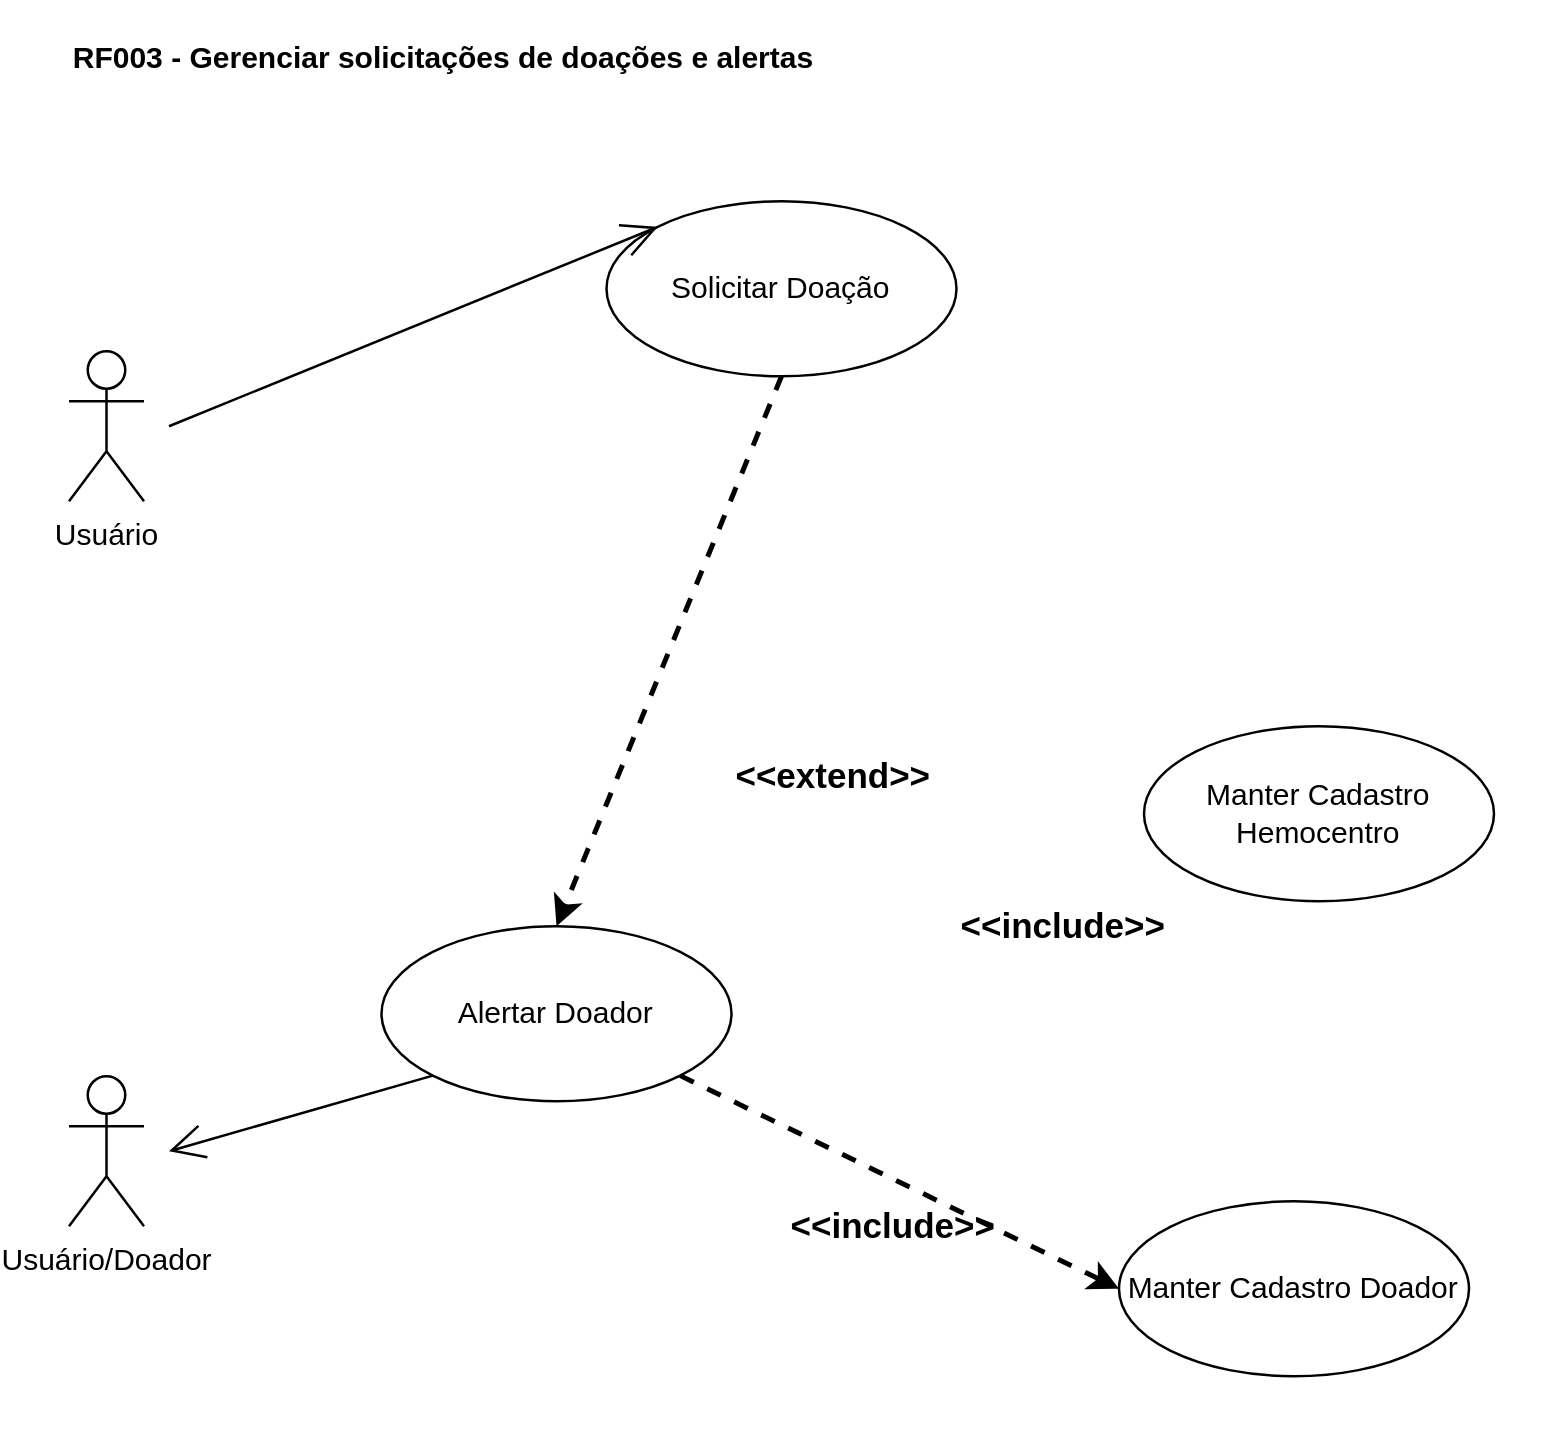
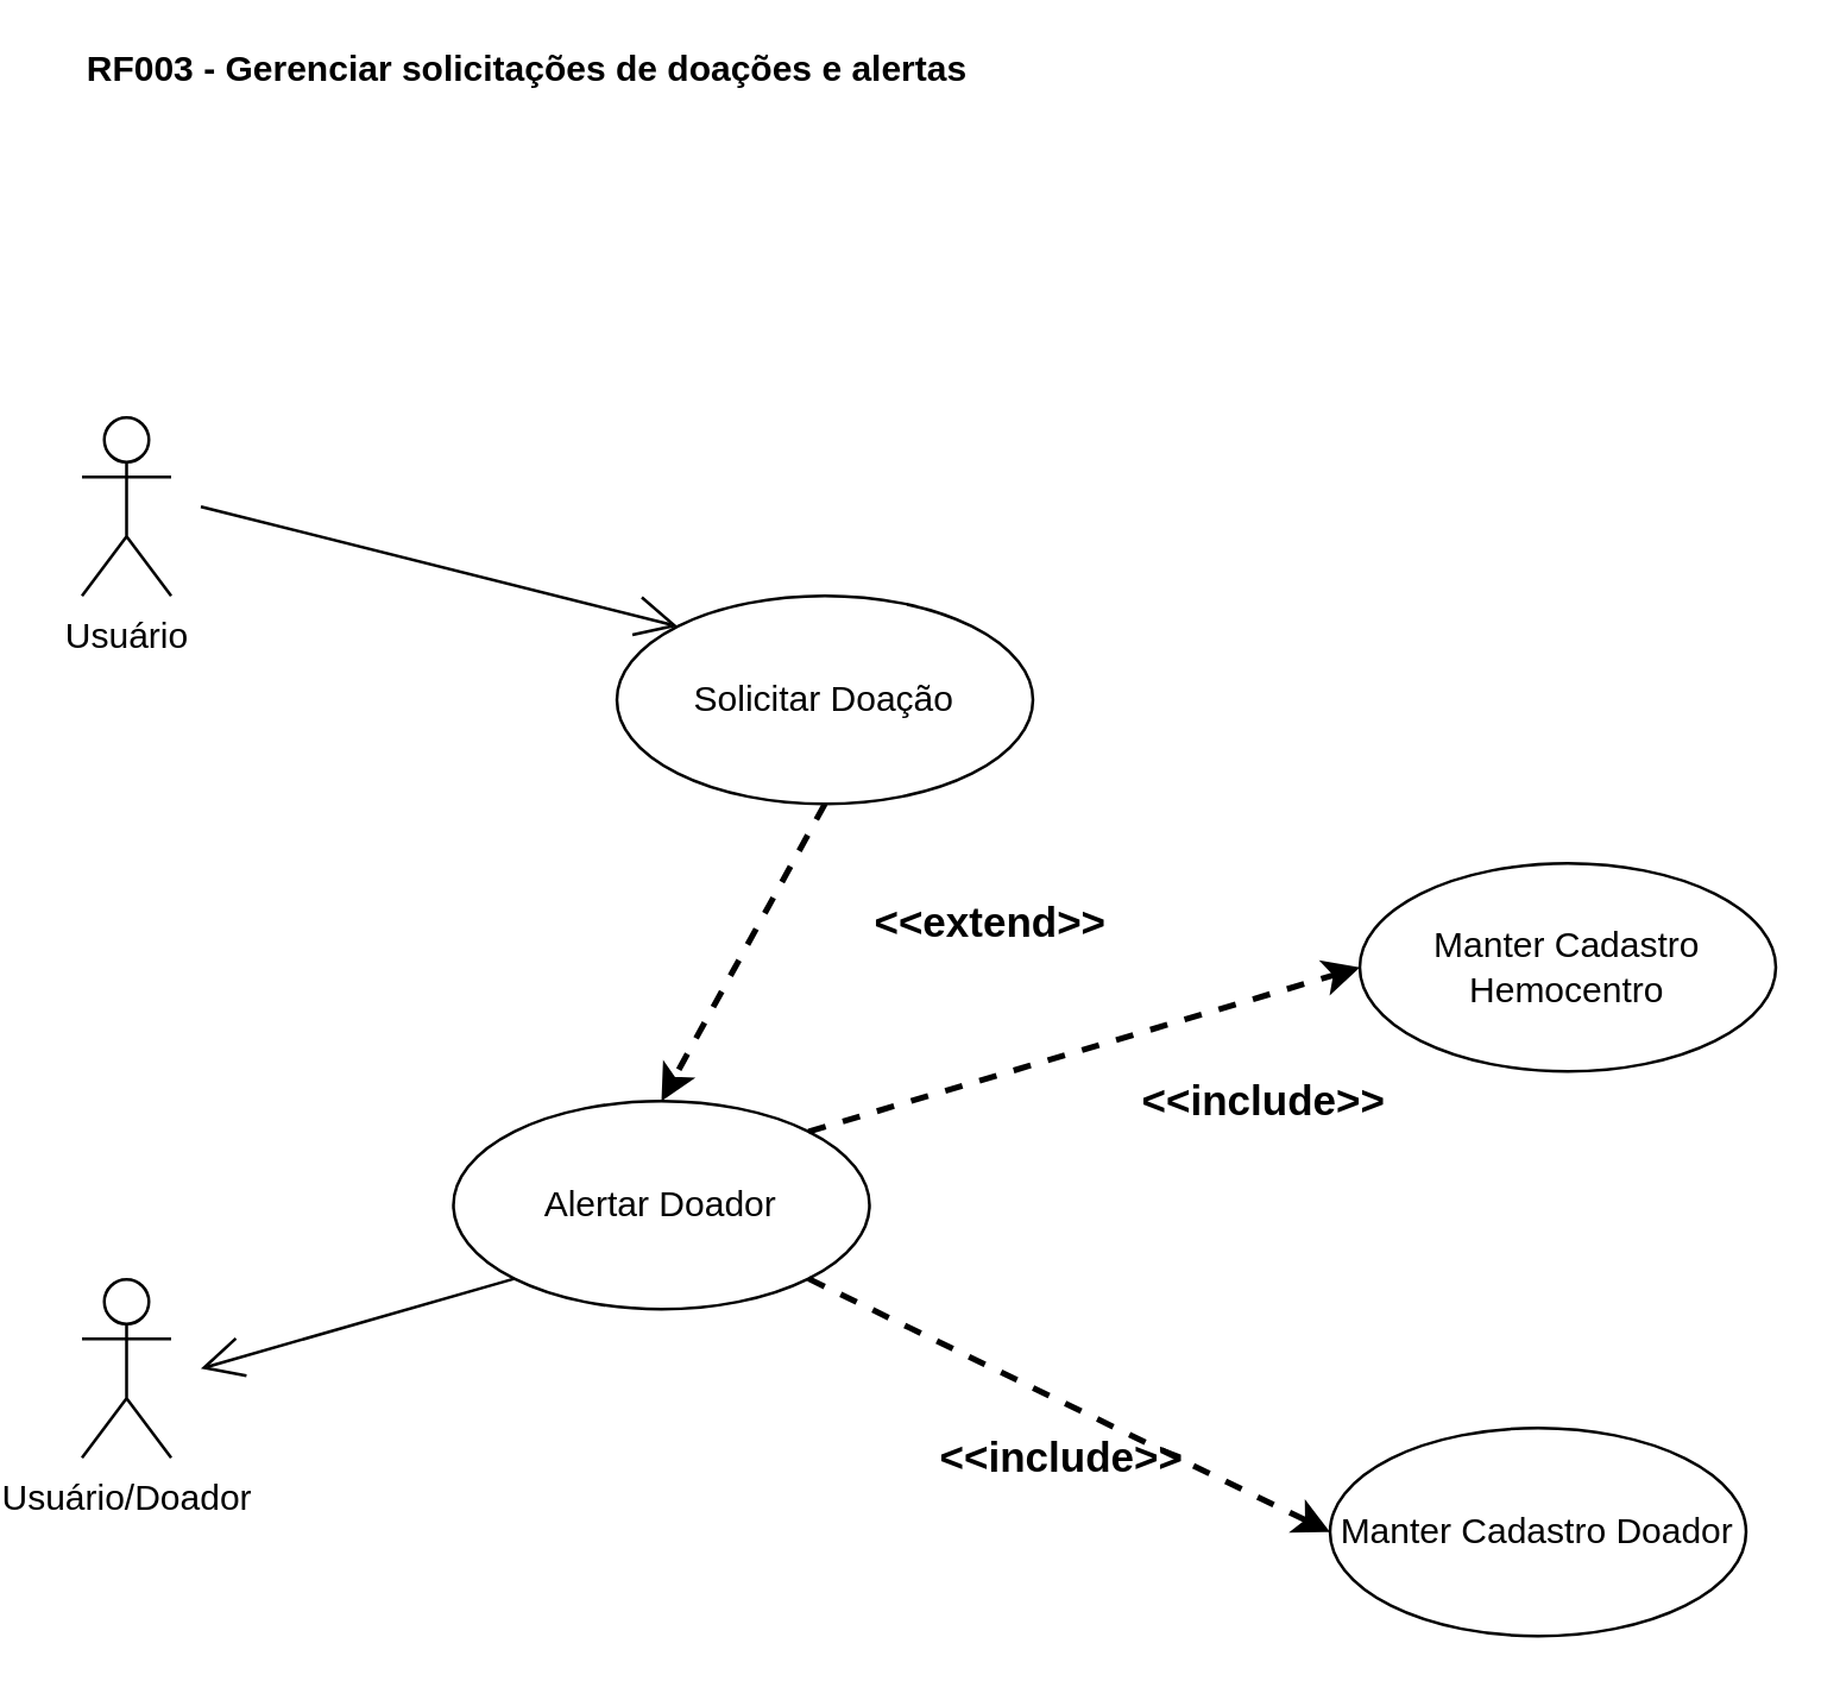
  <mxCell id="0" />
  <mxCell id="1" parent="0" />
  <mxCell id="2" value="Usuário" style="shape=umlActor;verticalLabelPosition=bottom;labelBackgroundColor=#ffffff;verticalAlign=top;html=1;" parent="1" vertex="1"><mxGeometry x="20" y="140" width="30" height="60" as="geometry" /></mxCell>
- <mxCell id="3" value="Solicitar Doação" style="ellipse;whiteSpace=wrap;html=1;" parent="1" vertex="1"><mxGeometry x="235" y="80" width="140" height="70" as="geometry" /></mxCell>
+ <mxCell id="3" value="Solicitar Doação" style="ellipse;whiteSpace=wrap;html=1;" parent="1" vertex="1"><mxGeometry x="200" y="200" width="140" height="70" as="geometry" /></mxCell>
  <mxCell id="4" value="&lt;b&gt;RF003 -&amp;nbsp;&lt;/b&gt;&lt;font style=&quot;font-size: 12px&quot;&gt;&lt;b&gt;&lt;font style=&quot;background-color: transparent ; font-size: 12px&quot;&gt;G&lt;/font&gt;&lt;font style=&quot;background-color: transparent ; font-size: 12px&quot;&gt;erenciar solicitações de doações e alertas&lt;/font&gt;&lt;/b&gt;&lt;/font&gt;&lt;b&gt;&lt;br&gt;&lt;/b&gt;&lt;b&gt;&amp;nbsp;&lt;/b&gt;" style="text;html=1;strokeColor=none;fillColor=none;align=left;verticalAlign=middle;whiteSpace=wrap;rounded=0;" parent="1" vertex="1"><mxGeometry x="20" y="20" width="340" height="20" as="geometry" /></mxCell>
  <mxCell id="5" value="" style="endArrow=open;endFill=1;endSize=12;html=1;entryX=0;entryY=0;entryDx=0;entryDy=0;" parent="1" target="3" edge="1"><mxGeometry width="160" relative="1" as="geometry"><mxPoint x="60" y="170" as="sourcePoint" /><mxPoint x="240" y="149.5" as="targetPoint" /></mxGeometry></mxCell>
  <mxCell id="6" value="Usuário/Doador" style="shape=umlActor;verticalLabelPosition=bottom;labelBackgroundColor=#ffffff;verticalAlign=top;html=1;" parent="1" vertex="1"><mxGeometry x="20" y="430" width="30" height="60" as="geometry" /></mxCell>
  <mxCell id="7" value="Alertar&amp;nbsp;Doador" style="ellipse;whiteSpace=wrap;html=1;fillColor=none;" parent="1" vertex="1"><mxGeometry x="145" y="370" width="140" height="70" as="geometry" /></mxCell>
  <mxCell id="8" value="" style="endArrow=open;endFill=1;endSize=12;html=1;exitX=0;exitY=1;exitDx=0;exitDy=0;" parent="1" source="7" edge="1"><mxGeometry width="160" relative="1" as="geometry"><mxPoint x="-10" y="530" as="sourcePoint" /><mxPoint x="60" y="460" as="targetPoint" /></mxGeometry></mxCell>
  <mxCell id="9" value="Manter Cadastro Hemocentro" style="ellipse;whiteSpace=wrap;html=1;fillColor=none;" parent="1" vertex="1"><mxGeometry x="450" y="290" width="140" height="70" as="geometry" /></mxCell>
  <mxCell id="10" value="Manter Cadastro Doador" style="ellipse;whiteSpace=wrap;html=1;fillColor=none;" parent="1" vertex="1"><mxGeometry x="440" y="480" width="140" height="70" as="geometry" /></mxCell>
  <mxCell id="11" style="edgeStyle=none;rounded=1;orthogonalLoop=1;jettySize=auto;html=1;exitX=0.5;exitY=1;exitDx=0;exitDy=0;dashed=1;startArrow=none;startFill=0;strokeWidth=2;entryX=0.5;entryY=0;entryDx=0;entryDy=0;" edge="1" parent="1" source="3" target="7"><mxGeometry relative="1" as="geometry"><mxPoint x="452" y="80" as="targetPoint" /><mxPoint x="452" y="320" as="sourcePoint" /></mxGeometry></mxCell>
  <mxCell id="12" value="&amp;lt;&amp;lt;extend&amp;gt;&amp;gt;" style="text;html=1;strokeColor=none;fillColor=none;align=center;verticalAlign=middle;whiteSpace=wrap;rounded=0;fontSize=14;fontStyle=1" vertex="1" parent="1"><mxGeometry x="280" y="300" width="92" height="20" as="geometry" /></mxCell>
  <mxCell id="13" style="edgeStyle=none;rounded=1;orthogonalLoop=1;jettySize=auto;html=1;exitX=1;exitY=1;exitDx=0;exitDy=0;dashed=1;startArrow=none;startFill=0;strokeWidth=2;entryX=0;entryY=0.5;entryDx=0;entryDy=0;" edge="1" parent="1" source="7" target="10"><mxGeometry relative="1" as="geometry"><mxPoint x="377" y="550" as="targetPoint" /><mxPoint x="367" y="450" as="sourcePoint" /></mxGeometry></mxCell>
+ <mxCell id="14" style="edgeStyle=none;rounded=1;orthogonalLoop=1;jettySize=auto;html=1;exitX=1;exitY=0;exitDx=0;exitDy=0;dashed=1;startArrow=none;startFill=0;strokeWidth=2;entryX=0;entryY=0.5;entryDx=0;entryDy=0;" edge="1" parent="1" source="7" target="9"><mxGeometry relative="1" as="geometry"><mxPoint x="430" y="470" as="targetPoint" /><mxPoint x="420" y="370" as="sourcePoint" /></mxGeometry></mxCell>
  <mxCell id="15" value="&amp;lt;&amp;lt;include&amp;gt;&amp;gt;" style="text;html=1;strokeColor=none;fillColor=none;align=center;verticalAlign=middle;whiteSpace=wrap;rounded=0;fontSize=14;fontStyle=1" vertex="1" parent="1"><mxGeometry x="372" y="360" width="92" height="20" as="geometry" /></mxCell>
  <mxCell id="16" value="&amp;lt;&amp;lt;include&amp;gt;&amp;gt;" style="text;html=1;strokeColor=none;fillColor=none;align=center;verticalAlign=middle;whiteSpace=wrap;rounded=0;fontSize=14;fontStyle=1" vertex="1" parent="1"><mxGeometry x="304" y="480" width="92" height="20" as="geometry" /></mxCell>
